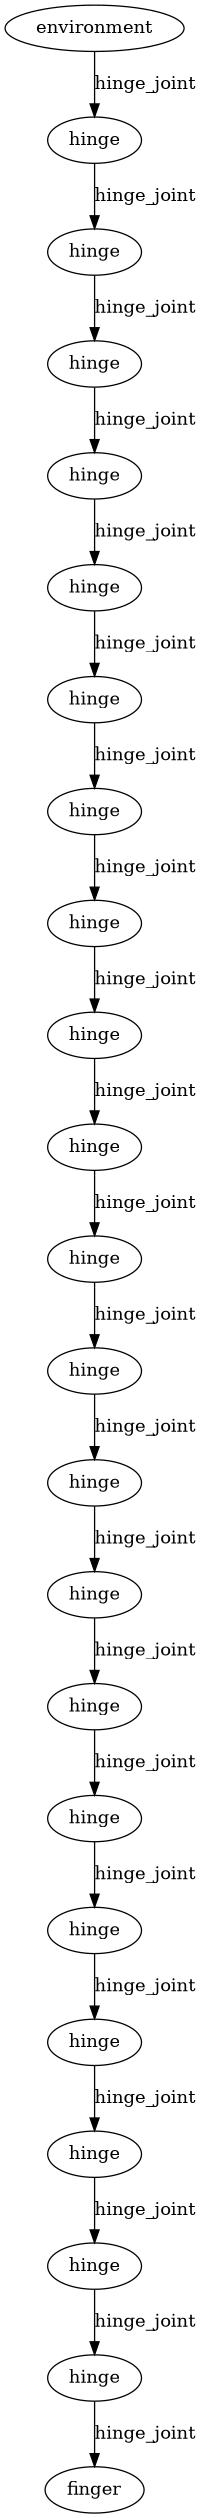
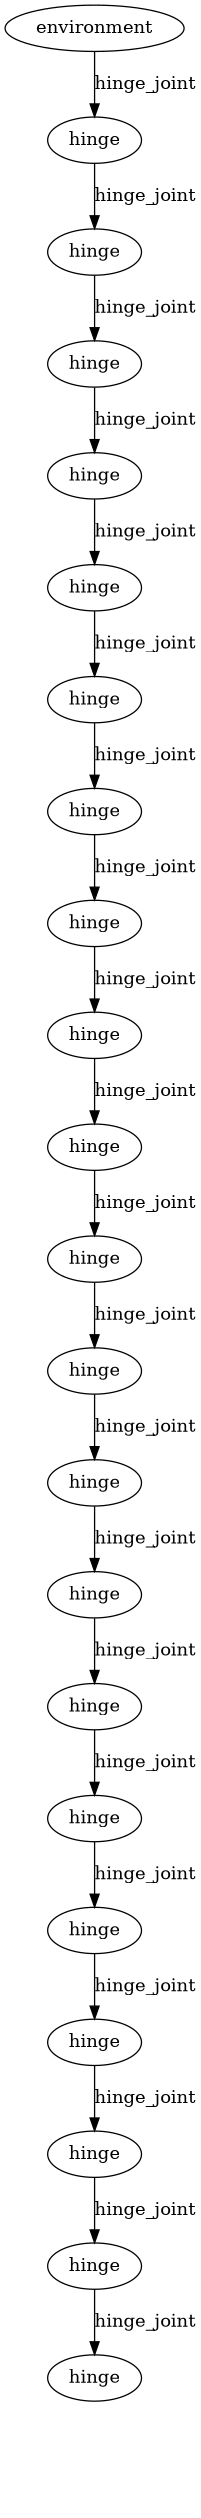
  digraph {
    node [indicator=30]
    n1 [indicator=20 label=environment]
    n2 [label=hinge]
    n3 [label=hinge]
    n4 [label=hinge]
    n5 [label=hinge]
    n6 [label=hinge]
    n7 [label=hinge]
    n8 [label=hinge]
    n9 [label=hinge]
    n10 [label=hinge]
    n11 [label=hinge]
    n12 [label=hinge]
    n13 [label=hinge]
    n14 [label=hinge]
    n15 [label=hinge]
    n16 [label=hinge]
    n17 [label=hinge]
    n18 [label=hinge]
    n19 [label=hinge]
    n20 [label=hinge]
    n21 [label=hinge]
    n22 [label=hinge]
-   n23 [indicator=40 label=finger]
    n1 -> n2 [label=hinge_joint]
    n2 -> n3 [label=hinge_joint]
    n3 -> n4 [label=hinge_joint]
    n4 -> n5 [label=hinge_joint]
    n5 -> n6 [label=hinge_joint]
    n6 -> n7 [label=hinge_joint]
    n7 -> n8 [label=hinge_joint]
    n8 -> n9 [label=hinge_joint]
    n9 -> n10 [label=hinge_joint]
    n10 -> n11 [label=hinge_joint]
    n11 -> n12 [label=hinge_joint]
    n12 -> n13 [label=hinge_joint]
    n13 -> n14 [label=hinge_joint]
    n14 -> n15 [label=hinge_joint]
    n15 -> n16 [label=hinge_joint]
    n16 -> n17 [label=hinge_joint]
    n17 -> n18 [label=hinge_joint]
    n18 -> n19 [label=hinge_joint]
    n19 -> n20 [label=hinge_joint]
    n20 -> n21 [label=hinge_joint]
    n21 -> n22 [label=hinge_joint]
-   n22 -> n23 [label=hinge_joint]
  }
